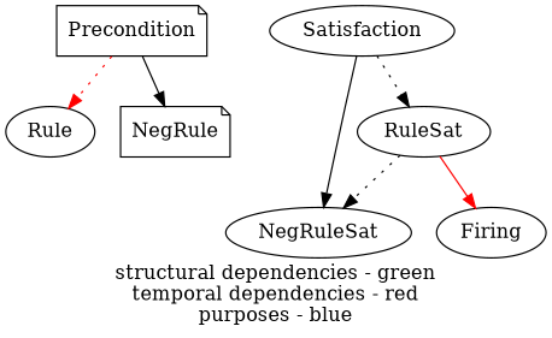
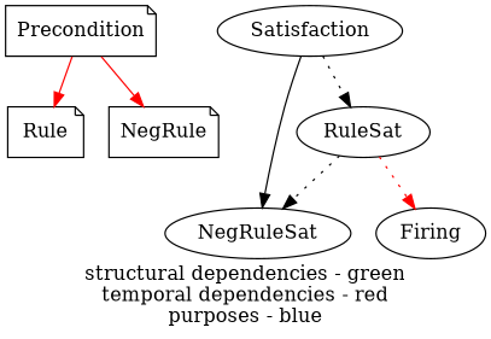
  digraph {
    label="structural dependencies - green\ntemporal dependencies - red\npurposes - blue"
    node [shape=ellipse]
    edge [color=black style=solid]
-   Rule
+   Rule [shape=note]
    Precondition [shape=note]
    NegRule [shape=note]
    Satisfaction
    RuleSat
    NegRuleSat
    Firing
-   Precondition -> Rule [color=red style=dotted]
-   Precondition -> NegRule
+   Precondition -> Rule [color=red]
+   Precondition -> NegRule [color=red]
    Satisfaction -> RuleSat [style=dotted]
    Satisfaction -> NegRuleSat
    RuleSat -> NegRuleSat [style=dotted]
-   RuleSat -> Firing [color=red]
+   RuleSat -> Firing [color=red style=dotted]
  }
